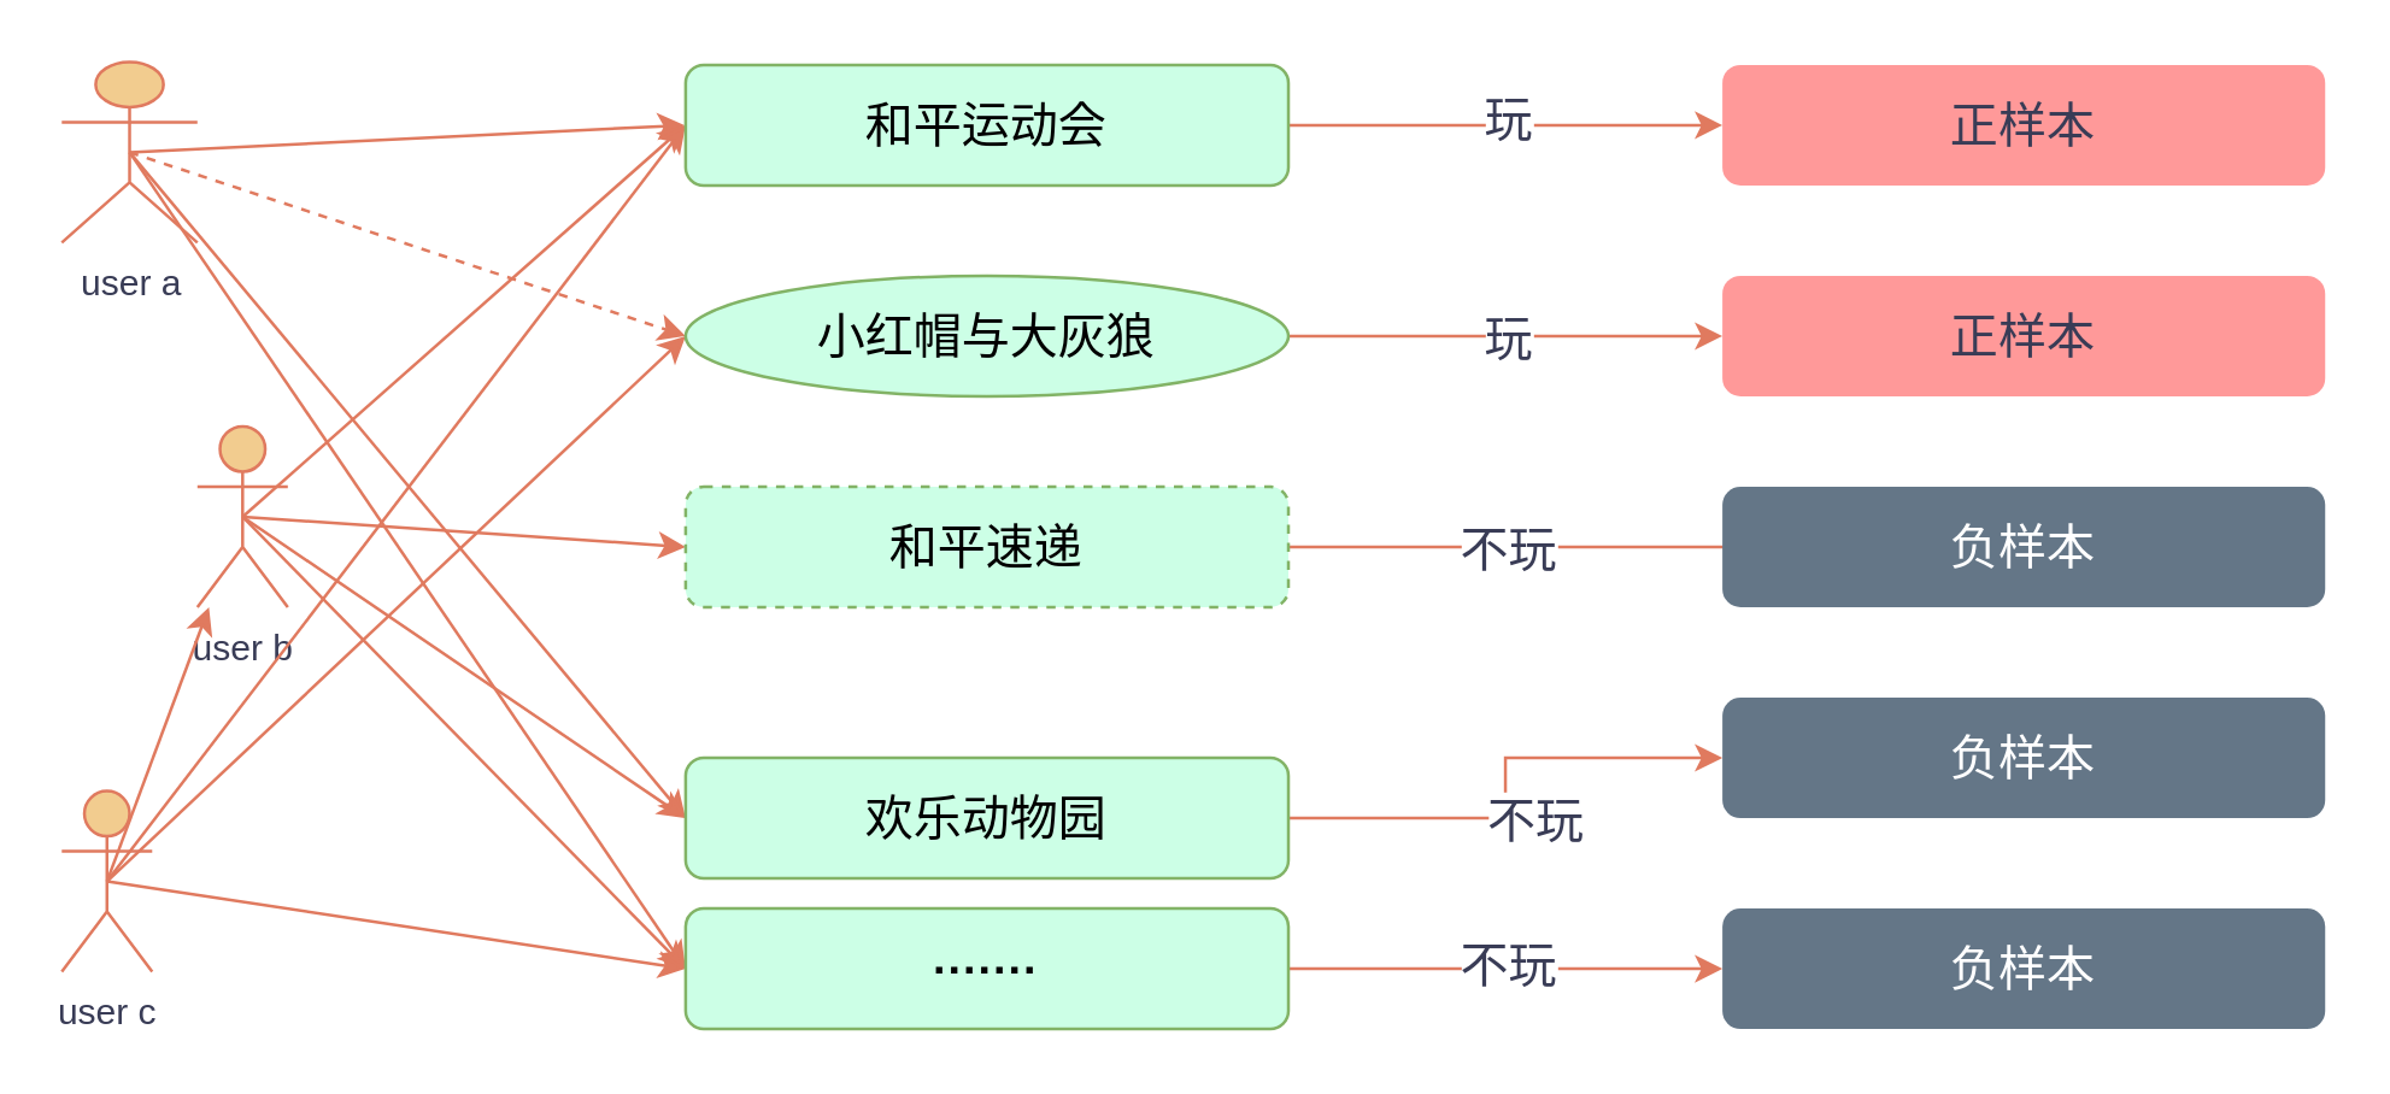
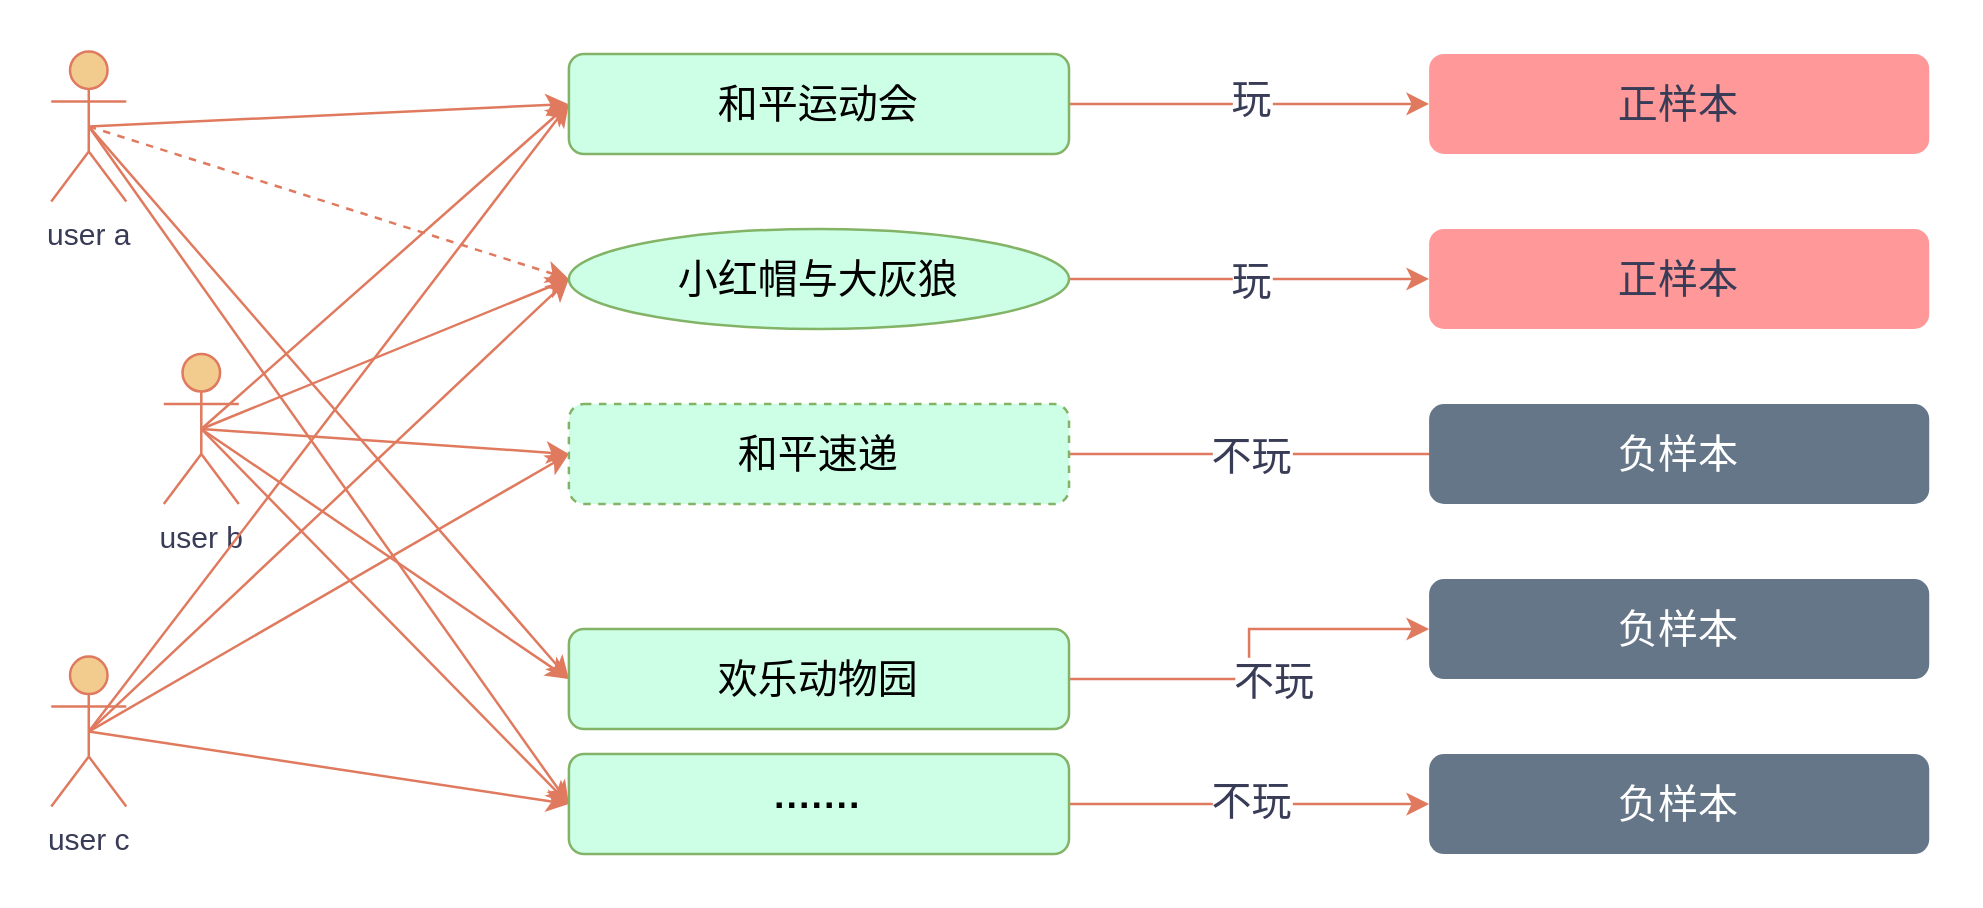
  <mxCell id="0" />
  <mxCell id="1" parent="0" />
  <mxCell id="2" style="rounded=0;orthogonalLoop=1;jettySize=auto;html=1;exitX=0.5;exitY=0.5;exitDx=0;exitDy=0;exitPerimeter=0;labelBackgroundColor=#F4F1DE;strokeColor=#E07A5F;fontColor=#393C56;" edge="1" parent="1" source="6"><mxGeometry relative="1" as="geometry"><mxPoint x="226.667" y="41" as="targetPoint" /></mxGeometry></mxCell>
  <mxCell id="3" style="edgeStyle=none;rounded=0;orthogonalLoop=1;jettySize=auto;html=1;exitX=0.5;exitY=0.5;exitDx=0;exitDy=0;exitPerimeter=0;entryX=0;entryY=0.5;entryDx=0;entryDy=0;labelBackgroundColor=#F4F1DE;strokeColor=#E07A5F;fontColor=#393C56;dashed=1;" edge="1" parent="1" source="6" target="23"><mxGeometry relative="1" as="geometry" /></mxCell>
  <mxCell id="4" style="edgeStyle=none;rounded=0;orthogonalLoop=1;jettySize=auto;html=1;exitX=0.5;exitY=0.5;exitDx=0;exitDy=0;exitPerimeter=0;entryX=0;entryY=0.5;entryDx=0;entryDy=0;labelBackgroundColor=#F4F1DE;strokeColor=#E07A5F;fontColor=#393C56;" edge="1" parent="1" source="6" target="29"><mxGeometry relative="1" as="geometry" /></mxCell>
  <mxCell id="5" style="edgeStyle=none;rounded=0;orthogonalLoop=1;jettySize=auto;html=1;exitX=0.5;exitY=0.5;exitDx=0;exitDy=0;exitPerimeter=0;entryX=0;entryY=0.5;entryDx=0;entryDy=0;labelBackgroundColor=#F4F1DE;strokeColor=#E07A5F;fontColor=#393C56;" edge="1" parent="1" source="6" target="32"><mxGeometry relative="1" as="geometry" /></mxCell>
- <mxCell id="6" value="user a" style="shape=umlActor;verticalLabelPosition=bottom;verticalAlign=top;html=1;outlineConnect=0;fillColor=#F2CC8F;strokeColor=#E07A5F;fontColor=#393C56;" parent="1" vertex="1"><mxGeometry x="20" y="20" width="45" height="60" as="geometry" /></mxCell>
+ <mxCell id="6" value="user a" style="shape=umlActor;verticalLabelPosition=bottom;verticalAlign=top;html=1;outlineConnect=0;fillColor=#F2CC8F;strokeColor=#E07A5F;fontColor=#393C56;" parent="1" vertex="1"><mxGeometry x="20" y="20" width="30" height="60" as="geometry" /></mxCell>
  <mxCell id="7" style="edgeStyle=none;rounded=0;orthogonalLoop=1;jettySize=auto;html=1;exitX=0.5;exitY=0.5;exitDx=0;exitDy=0;exitPerimeter=0;entryX=0;entryY=0.5;entryDx=0;entryDy=0;labelBackgroundColor=#F4F1DE;strokeColor=#E07A5F;fontColor=#393C56;" edge="1" parent="1" source="12" target="20"><mxGeometry relative="1" as="geometry" /></mxCell>
+ <mxCell id="8" style="edgeStyle=none;rounded=0;orthogonalLoop=1;jettySize=auto;html=1;exitX=0.5;exitY=0.5;exitDx=0;exitDy=0;exitPerimeter=0;entryX=0;entryY=0.5;entryDx=0;entryDy=0;labelBackgroundColor=#F4F1DE;strokeColor=#E07A5F;fontColor=#393C56;" edge="1" parent="1" source="12" target="23"><mxGeometry relative="1" as="geometry" /></mxCell>
  <mxCell id="9" style="edgeStyle=none;rounded=0;orthogonalLoop=1;jettySize=auto;html=1;exitX=0.5;exitY=0.5;exitDx=0;exitDy=0;exitPerimeter=0;entryX=0;entryY=0.5;entryDx=0;entryDy=0;labelBackgroundColor=#F4F1DE;strokeColor=#E07A5F;fontColor=#393C56;" edge="1" parent="1" source="12" target="26"><mxGeometry relative="1" as="geometry" /></mxCell>
  <mxCell id="10" style="edgeStyle=none;rounded=0;orthogonalLoop=1;jettySize=auto;html=1;exitX=0.5;exitY=0.5;exitDx=0;exitDy=0;exitPerimeter=0;entryX=0;entryY=0.5;entryDx=0;entryDy=0;labelBackgroundColor=#F4F1DE;strokeColor=#E07A5F;fontColor=#393C56;" edge="1" parent="1" source="12" target="29"><mxGeometry relative="1" as="geometry" /></mxCell>
  <mxCell id="11" style="edgeStyle=none;rounded=0;orthogonalLoop=1;jettySize=auto;html=1;exitX=0.5;exitY=0.5;exitDx=0;exitDy=0;exitPerimeter=0;entryX=0;entryY=0.5;entryDx=0;entryDy=0;labelBackgroundColor=#F4F1DE;strokeColor=#E07A5F;fontColor=#393C56;" edge="1" parent="1" source="12" target="32"><mxGeometry relative="1" as="geometry" /></mxCell>
  <mxCell id="12" value="user b" style="shape=umlActor;verticalLabelPosition=bottom;verticalAlign=top;html=1;outlineConnect=0;fillColor=#F2CC8F;strokeColor=#E07A5F;fontColor=#393C56;" parent="1" vertex="1"><mxGeometry x="65" y="141" width="30" height="60" as="geometry" /></mxCell>
  <mxCell id="13" style="edgeStyle=none;rounded=0;orthogonalLoop=1;jettySize=auto;html=1;exitX=0.5;exitY=0.5;exitDx=0;exitDy=0;exitPerimeter=0;entryX=0;entryY=0.5;entryDx=0;entryDy=0;labelBackgroundColor=#F4F1DE;strokeColor=#E07A5F;fontColor=#393C56;" edge="1" parent="1" source="17" target="20"><mxGeometry relative="1" as="geometry" /></mxCell>
  <mxCell id="14" style="edgeStyle=none;rounded=0;orthogonalLoop=1;jettySize=auto;html=1;exitX=0.5;exitY=0.5;exitDx=0;exitDy=0;exitPerimeter=0;entryX=0;entryY=0.5;entryDx=0;entryDy=0;labelBackgroundColor=#F4F1DE;strokeColor=#E07A5F;fontColor=#393C56;" edge="1" parent="1" source="17" target="23"><mxGeometry relative="1" as="geometry" /></mxCell>
- <mxCell id="15" style="edgeStyle=none;rounded=0;orthogonalLoop=1;jettySize=auto;html=1;exitX=0.5;exitY=0.5;exitDx=0;exitDy=0;exitPerimeter=0;labelBackgroundColor=#F4F1DE;strokeColor=#E07A5F;fontColor=#393C56;" edge="1" parent="1" source="17" target="12"><mxGeometry relative="1" as="geometry" /></mxCell>
+ <mxCell id="15" style="edgeStyle=none;rounded=0;orthogonalLoop=1;jettySize=auto;html=1;exitX=0.5;exitY=0.5;exitDx=0;exitDy=0;exitPerimeter=0;entryX=0;entryY=0.5;entryDx=0;entryDy=0;labelBackgroundColor=#F4F1DE;strokeColor=#E07A5F;fontColor=#393C56;" edge="1" parent="1" source="17" target="26"><mxGeometry relative="1" as="geometry" /></mxCell>
  <mxCell id="16" style="edgeStyle=none;rounded=0;orthogonalLoop=1;jettySize=auto;html=1;exitX=0.5;exitY=0.5;exitDx=0;exitDy=0;exitPerimeter=0;entryX=0;entryY=0.5;entryDx=0;entryDy=0;labelBackgroundColor=#F4F1DE;strokeColor=#E07A5F;fontColor=#393C56;" edge="1" parent="1" source="17" target="32"><mxGeometry relative="1" as="geometry" /></mxCell>
  <mxCell id="17" value="user c" style="shape=umlActor;verticalLabelPosition=bottom;verticalAlign=top;html=1;outlineConnect=0;fillColor=#F2CC8F;strokeColor=#E07A5F;fontColor=#393C56;" parent="1" vertex="1"><mxGeometry x="20" y="262" width="30" height="60" as="geometry" /></mxCell>
  <mxCell id="18" style="edgeStyle=orthogonalEdgeStyle;rounded=0;orthogonalLoop=1;jettySize=auto;html=1;exitX=1;exitY=0.5;exitDx=0;exitDy=0;entryX=0;entryY=0.5;entryDx=0;entryDy=0;labelBackgroundColor=#F4F1DE;strokeColor=#E07A5F;fontColor=#393C56;" edge="1" parent="1" source="20" target="33"><mxGeometry relative="1" as="geometry" /></mxCell>
  <mxCell id="19" value="玩" style="edgeLabel;html=1;align=center;verticalAlign=middle;resizable=0;points=[];labelBackgroundColor=#FFFFFF;fontColor=#393C56;fontSize=16;" vertex="1" connectable="0" parent="18"><mxGeometry x="-0.196" y="3" relative="1" as="geometry"><mxPoint x="14" as="offset" /></mxGeometry></mxCell>
  <mxCell id="20" value="&lt;font style=&quot;font-size: 16px;&quot;&gt;和平运动会&lt;/font&gt;" style="rounded=1;whiteSpace=wrap;html=1;labelBackgroundColor=none;fontSize=16;fillColor=#CCFFE6;strokeColor=#82b366;" parent="1" vertex="1"><mxGeometry x="227" y="21" width="200" height="40" as="geometry" /></mxCell>
  <mxCell id="21" style="edgeStyle=orthogonalEdgeStyle;rounded=0;orthogonalLoop=1;jettySize=auto;html=1;exitX=1;exitY=0.5;exitDx=0;exitDy=0;entryX=0;entryY=0.5;entryDx=0;entryDy=0;labelBackgroundColor=#F4F1DE;strokeColor=#E07A5F;fontColor=#393C56;" edge="1" parent="1" source="23" target="34"><mxGeometry relative="1" as="geometry" /></mxCell>
  <mxCell id="22" value="玩" style="edgeLabel;html=1;align=center;verticalAlign=middle;resizable=0;points=[];labelBackgroundColor=#FFFFFF;fontColor=#393C56;fontSize=16;" vertex="1" connectable="0" parent="21"><mxGeometry x="-0.137" y="1" relative="1" as="geometry"><mxPoint x="10" y="1" as="offset" /></mxGeometry></mxCell>
  <mxCell id="23" value="&lt;font face=&quot;Microsoft YaHei&quot; style=&quot;font-size: 16px;&quot;&gt;小红帽与大灰狼&lt;/font&gt;" style="ellipse;whiteSpace=wrap;html=1;labelBackgroundColor=none;fontSize=16;fillColor=#CCFFE6;strokeColor=#82b366;" parent="1" vertex="1"><mxGeometry x="227" y="91" width="200" height="40" as="geometry" /></mxCell>
  <mxCell id="24" style="edgeStyle=orthogonalEdgeStyle;rounded=0;orthogonalLoop=1;jettySize=auto;html=1;exitX=1;exitY=0.5;exitDx=0;exitDy=0;labelBackgroundColor=#F4F1DE;strokeColor=#E07A5F;fontColor=#393C56;" edge="1" parent="1" source="26"><mxGeometry relative="1" as="geometry"><mxPoint x="596.667" y="181" as="targetPoint" /><Array as="points"><mxPoint x="489" y="181" /><mxPoint x="489" y="181" /></Array></mxGeometry></mxCell>
  <mxCell id="25" value="不玩" style="edgeLabel;html=1;align=center;verticalAlign=middle;resizable=0;points=[];labelBackgroundColor=#FFFFFF;fontColor=#393C56;fontSize=16;" vertex="1" connectable="0" parent="24"><mxGeometry x="-0.171" y="-3" relative="1" as="geometry"><mxPoint x="2" y="-3" as="offset" /></mxGeometry></mxCell>
  <mxCell id="26" value="&lt;span style=&quot;font-family: &amp;quot;Microsoft YaHei&amp;quot;; font-size: 16px;&quot;&gt;和平速递&lt;/span&gt;" style="rounded=1;whiteSpace=wrap;html=1;labelBackgroundColor=none;fontSize=16;fillColor=#CCFFE6;strokeColor=#82b366;dashed=1;" parent="1" vertex="1"><mxGeometry x="227" y="161" width="200" height="40" as="geometry" /></mxCell>
  <mxCell id="27" style="edgeStyle=orthogonalEdgeStyle;rounded=0;orthogonalLoop=1;jettySize=auto;html=1;exitX=1;exitY=0.5;exitDx=0;exitDy=0;entryX=0;entryY=0.5;entryDx=0;entryDy=0;labelBackgroundColor=#F4F1DE;strokeColor=#E07A5F;fontColor=#393C56;" edge="1" parent="1" source="29" target="36"><mxGeometry relative="1" as="geometry" /></mxCell>
  <mxCell id="28" value="不玩" style="edgeLabel;html=1;align=center;verticalAlign=middle;resizable=0;points=[];labelBackgroundColor=#FFFFFF;fontColor=#393C56;fontSize=16;" vertex="1" connectable="0" parent="27"><mxGeometry x="-0.149" y="-2" relative="1" as="geometry"><mxPoint x="11" y="-2" as="offset" /></mxGeometry></mxCell>
  <mxCell id="29" value="&lt;span style=&quot;font-family: &amp;quot;Microsoft YaHei&amp;quot;; font-size: 16px;&quot;&gt;欢乐动物园&lt;/span&gt;" style="rounded=1;whiteSpace=wrap;html=1;labelBackgroundColor=none;fontSize=16;fillColor=#CCFFE6;strokeColor=#82b366;" parent="1" vertex="1"><mxGeometry x="227" y="251" width="200" height="40" as="geometry" /></mxCell>
  <mxCell id="30" style="edgeStyle=orthogonalEdgeStyle;rounded=0;orthogonalLoop=1;jettySize=auto;html=1;exitX=1;exitY=0.5;exitDx=0;exitDy=0;entryX=0;entryY=0.5;entryDx=0;entryDy=0;labelBackgroundColor=#F4F1DE;strokeColor=#E07A5F;fontColor=#393C56;" edge="1" parent="1" source="32" target="37"><mxGeometry relative="1" as="geometry" /></mxCell>
  <mxCell id="31" value="不玩" style="edgeLabel;html=1;align=center;verticalAlign=middle;resizable=0;points=[];labelBackgroundColor=#FFFFFF;fontColor=#393C56;fontSize=16;" vertex="1" connectable="0" parent="30"><mxGeometry x="-0.149" y="2" relative="1" as="geometry"><mxPoint x="11" as="offset" /></mxGeometry></mxCell>
  <mxCell id="32" value="·······" style="rounded=1;whiteSpace=wrap;html=1;fillColor=#CCFFE6;strokeColor=#82b366;fontSize=15;fontStyle=1" parent="1" vertex="1"><mxGeometry x="227" y="301" width="200" height="40" as="geometry" /></mxCell>
  <mxCell id="33" value="正样本" style="rounded=1;whiteSpace=wrap;html=1;labelBackgroundColor=none;fontSize=16;fillColor=#FF9999;strokeColor=none;fontColor=#393C56;" vertex="1" parent="1"><mxGeometry x="571" y="21" width="200" height="40" as="geometry" /></mxCell>
  <mxCell id="34" value="正样本" style="rounded=1;whiteSpace=wrap;html=1;labelBackgroundColor=none;fontSize=16;fillColor=#FF9999;strokeColor=none;fontColor=#393C56;" vertex="1" parent="1"><mxGeometry x="571" y="91" width="200" height="40" as="geometry" /></mxCell>
  <mxCell id="35" value="负样本" style="rounded=1;whiteSpace=wrap;html=1;labelBackgroundColor=none;fontSize=16;fillColor=#647687;strokeColor=none;fontColor=#FFFFFF;" vertex="1" parent="1"><mxGeometry x="571" y="161" width="200" height="40" as="geometry" /></mxCell>
  <mxCell id="36" value="负样本" style="rounded=1;whiteSpace=wrap;html=1;labelBackgroundColor=none;fontSize=16;fillColor=#647687;strokeColor=none;fontColor=#FFFFFF;" vertex="1" parent="1"><mxGeometry x="571" y="231" width="200" height="40" as="geometry" /></mxCell>
  <mxCell id="37" value="&lt;span style=&quot;font-size: 16px; font-weight: 400;&quot;&gt;负样本&lt;/span&gt;" style="rounded=1;whiteSpace=wrap;html=1;fillColor=#647687;strokeColor=none;fontSize=15;fontColor=#FFFFFF;fontStyle=1" vertex="1" parent="1"><mxGeometry x="571" y="301" width="200" height="40" as="geometry" /></mxCell>
